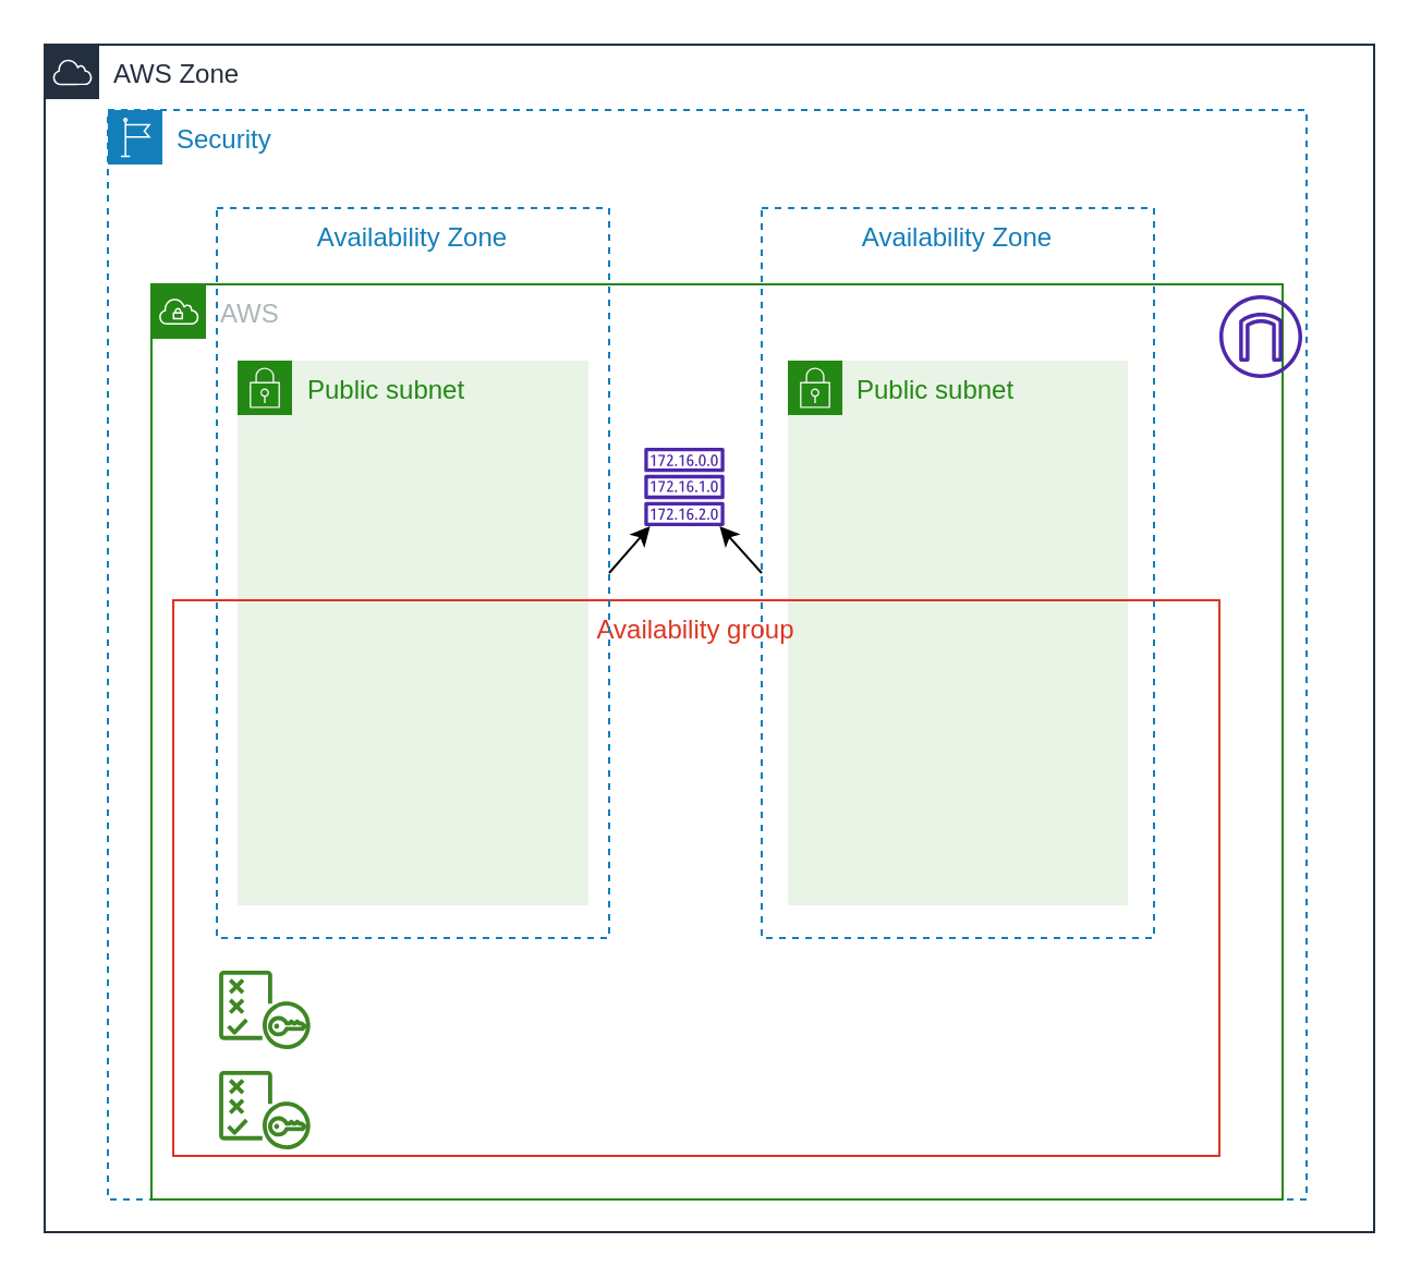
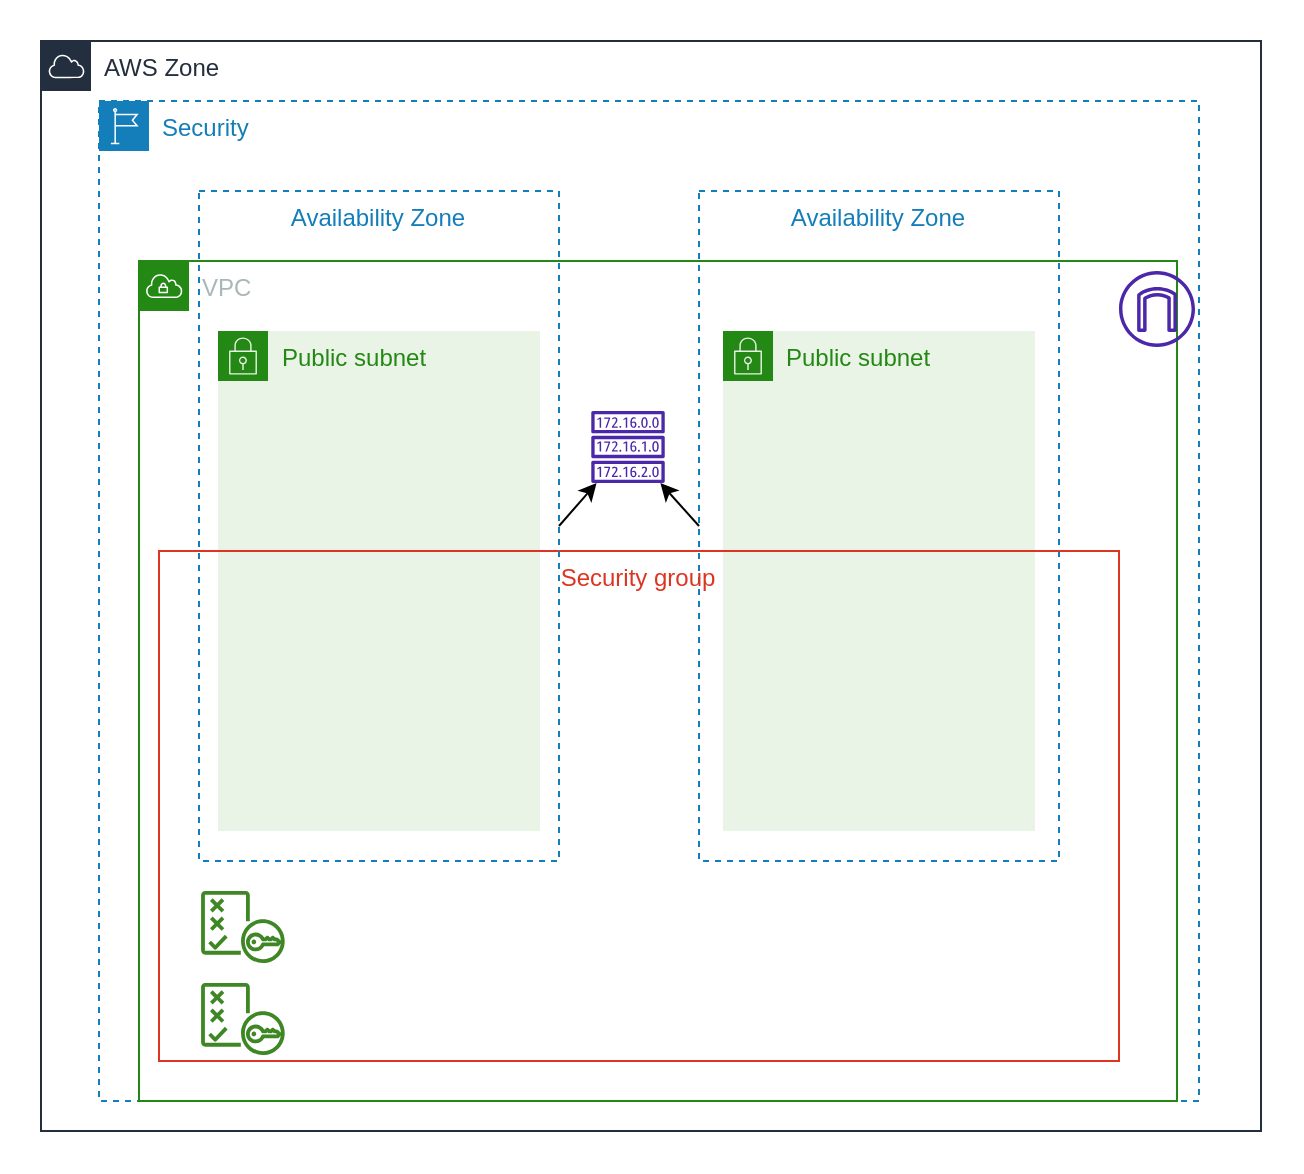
  <mxCell id="0" />
  <mxCell id="1" parent="0" />
  <mxCell id="2" value="AWS Zone" style="points=[[0,0],[0.25,0],[0.5,0],[0.75,0],[1,0],[1,0.25],[1,0.5],[1,0.75],[1,1],[0.75,1],[0.5,1],[0.25,1],[0,1],[0,0.75],[0,0.5],[0,0.25]];outlineConnect=0;gradientColor=none;html=1;whiteSpace=wrap;fontSize=12;fontStyle=0;container=0;pointerEvents=0;collapsible=0;recursiveResize=0;shape=mxgraph.aws4.group;grIcon=mxgraph.aws4.group_aws_cloud;strokeColor=#232F3E;fillColor=none;verticalAlign=top;align=left;spacingLeft=30;fontColor=#232F3E;dashed=0;movable=1;resizable=1;rotatable=1;deletable=1;editable=1;connectable=1;" vertex="1" parent="1"><mxGeometry x="20" y="20" width="610" height="545" as="geometry" /></mxCell>
  <mxCell id="3" value="Security" style="points=[[0,0],[0.25,0],[0.5,0],[0.75,0],[1,0],[1,0.25],[1,0.5],[1,0.75],[1,1],[0.75,1],[0.5,1],[0.25,1],[0,1],[0,0.75],[0,0.5],[0,0.25]];outlineConnect=0;gradientColor=none;html=1;whiteSpace=wrap;fontSize=12;fontStyle=0;container=1;pointerEvents=0;collapsible=0;recursiveResize=0;shape=mxgraph.aws4.group;grIcon=mxgraph.aws4.group_region;strokeColor=#147EBA;fillColor=none;verticalAlign=top;align=left;spacingLeft=30;fontColor=#147EBA;dashed=1;movable=1;resizable=1;rotatable=1;deletable=1;editable=1;connectable=1;" vertex="1" parent="1"><mxGeometry x="49" y="50" width="550" height="500" as="geometry" /></mxCell>
  <mxCell id="4" value="Public subnet" style="points=[[0,0],[0.25,0],[0.5,0],[0.75,0],[1,0],[1,0.25],[1,0.5],[1,0.75],[1,1],[0.75,1],[0.5,1],[0.25,1],[0,1],[0,0.75],[0,0.5],[0,0.25]];outlineConnect=0;gradientColor=none;html=1;whiteSpace=wrap;fontSize=12;fontStyle=0;container=1;pointerEvents=0;collapsible=0;recursiveResize=0;shape=mxgraph.aws4.group;grIcon=mxgraph.aws4.group_security_group;grStroke=0;strokeColor=#248814;fillColor=#E9F3E6;verticalAlign=top;align=left;spacingLeft=30;fontColor=#248814;dashed=0;" vertex="1" parent="3"><mxGeometry x="59.5" y="115" width="161" height="250" as="geometry" /></mxCell>
  <mxCell id="5" value="Public subnet" style="points=[[0,0],[0.25,0],[0.5,0],[0.75,0],[1,0],[1,0.25],[1,0.5],[1,0.75],[1,1],[0.75,1],[0.5,1],[0.25,1],[0,1],[0,0.75],[0,0.5],[0,0.25]];outlineConnect=0;gradientColor=none;html=1;whiteSpace=wrap;fontSize=12;fontStyle=0;container=1;pointerEvents=0;collapsible=0;recursiveResize=0;shape=mxgraph.aws4.group;grIcon=mxgraph.aws4.group_security_group;grStroke=0;strokeColor=#248814;fillColor=#E9F3E6;verticalAlign=top;align=left;spacingLeft=30;fontColor=#248814;dashed=0;" vertex="1" parent="3"><mxGeometry x="312" y="115" width="156" height="250" as="geometry" /></mxCell>
  <mxCell id="6" value="Availability Zone" style="fillColor=none;strokeColor=#147EBA;dashed=1;verticalAlign=top;fontStyle=0;fontColor=#147EBA;movable=1;resizable=1;rotatable=1;deletable=1;editable=1;connectable=1;" vertex="1" parent="3"><mxGeometry x="300" y="45" width="180" height="335" as="geometry" /></mxCell>
- <mxCell id="7" value="AWS" style="points=[[0,0],[0.25,0],[0.5,0],[0.75,0],[1,0],[1,0.25],[1,0.5],[1,0.75],[1,1],[0.75,1],[0.5,1],[0.25,1],[0,1],[0,0.75],[0,0.5],[0,0.25]];outlineConnect=0;gradientColor=none;html=1;whiteSpace=wrap;fontSize=12;fontStyle=0;container=1;pointerEvents=0;collapsible=0;recursiveResize=0;shape=mxgraph.aws4.group;grIcon=mxgraph.aws4.group_vpc;strokeColor=#248814;fillColor=none;verticalAlign=top;align=left;spacingLeft=30;fontColor=#AAB7B8;dashed=0;movable=1;resizable=1;rotatable=1;deletable=1;editable=1;connectable=1;" vertex="1" parent="3"><mxGeometry x="20" y="80" width="519" height="420" as="geometry" /></mxCell>
+ <mxCell id="7" value="VPC" style="points=[[0,0],[0.25,0],[0.5,0],[0.75,0],[1,0],[1,0.25],[1,0.5],[1,0.75],[1,1],[0.75,1],[0.5,1],[0.25,1],[0,1],[0,0.75],[0,0.5],[0,0.25]];outlineConnect=0;gradientColor=none;html=1;whiteSpace=wrap;fontSize=12;fontStyle=0;container=1;pointerEvents=0;collapsible=0;recursiveResize=0;shape=mxgraph.aws4.group;grIcon=mxgraph.aws4.group_vpc;strokeColor=#248814;fillColor=none;verticalAlign=top;align=left;spacingLeft=30;fontColor=#AAB7B8;dashed=0;movable=1;resizable=1;rotatable=1;deletable=1;editable=1;connectable=1;" vertex="1" parent="3"><mxGeometry x="20" y="80" width="519" height="420" as="geometry" /></mxCell>
  <mxCell id="8" value="" style="sketch=0;outlineConnect=0;fontColor=#232F3E;gradientColor=none;fillColor=#4D27AA;strokeColor=none;dashed=0;verticalLabelPosition=bottom;verticalAlign=top;align=center;html=1;fontSize=12;fontStyle=0;aspect=fixed;pointerEvents=1;shape=mxgraph.aws4.route_table;" vertex="1" parent="7"><mxGeometry x="226.03" y="75" width="36.95" height="36" as="geometry" /></mxCell>
  <mxCell id="9" value="" style="sketch=0;outlineConnect=0;fontColor=#232F3E;gradientColor=none;fillColor=#3F8624;strokeColor=none;dashed=0;verticalLabelPosition=bottom;verticalAlign=top;align=center;html=1;fontSize=12;fontStyle=0;aspect=fixed;pointerEvents=1;shape=mxgraph.aws4.policy;" vertex="1" parent="7"><mxGeometry x="31" y="361" width="41.91" height="36" as="geometry" /></mxCell>
- <mxCell id="10" value="Availability group" style="fillColor=none;strokeColor=#DD3522;verticalAlign=top;fontStyle=0;fontColor=#DD3522;" vertex="1" parent="7"><mxGeometry x="10" y="145" width="480" height="255" as="geometry" /></mxCell>
+ <mxCell id="10" value="Security group" style="fillColor=none;strokeColor=#DD3522;verticalAlign=top;fontStyle=0;fontColor=#DD3522;" vertex="1" parent="7"><mxGeometry x="10" y="145" width="480" height="255" as="geometry" /></mxCell>
  <mxCell id="11" value="" style="sketch=0;outlineConnect=0;fontColor=#232F3E;gradientColor=none;fillColor=#3F8624;strokeColor=none;dashed=0;verticalLabelPosition=bottom;verticalAlign=top;align=center;html=1;fontSize=12;fontStyle=0;aspect=fixed;pointerEvents=1;shape=mxgraph.aws4.policy;" vertex="1" parent="7"><mxGeometry x="31" y="315" width="41.91" height="36" as="geometry" /></mxCell>
  <mxCell id="12" value="" style="sketch=0;outlineConnect=0;fontColor=#232F3E;gradientColor=none;fillColor=#4D27AA;strokeColor=none;dashed=0;verticalLabelPosition=bottom;verticalAlign=top;align=center;html=1;fontSize=12;fontStyle=0;aspect=fixed;pointerEvents=1;shape=mxgraph.aws4.internet_gateway;" vertex="1" parent="7"><mxGeometry x="490" y="5" width="38" height="38" as="geometry" /></mxCell>
  <mxCell id="13" style="edgeStyle=none;html=1;entryX=1;entryY=0.5;entryDx=0;entryDy=0;endArrow=none;endFill=0;startArrow=classic;startFill=1;" edge="1" parent="3" source="8" target="14"><mxGeometry relative="1" as="geometry" /></mxCell>
  <mxCell id="14" value="Availability Zone" style="fillColor=none;strokeColor=#147EBA;dashed=1;verticalAlign=top;fontStyle=0;fontColor=#147EBA;movable=1;resizable=1;rotatable=1;deletable=1;editable=1;connectable=1;" vertex="1" parent="3"><mxGeometry x="50" y="45" width="180" height="335" as="geometry" /></mxCell>
  <mxCell id="15" style="edgeStyle=none;html=1;entryX=0;entryY=0.5;entryDx=0;entryDy=0;endArrow=none;endFill=0;startArrow=classic;startFill=1;" edge="1" parent="3" source="8" target="6"><mxGeometry relative="1" as="geometry" /></mxCell>
